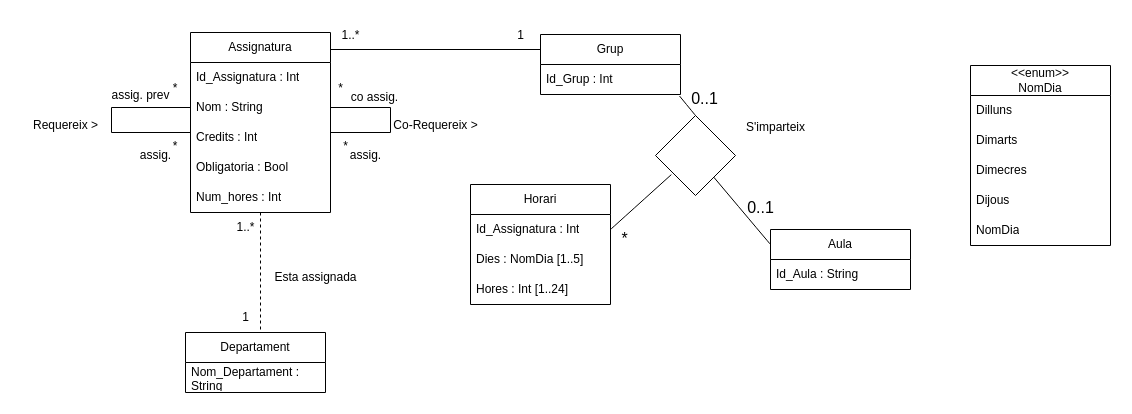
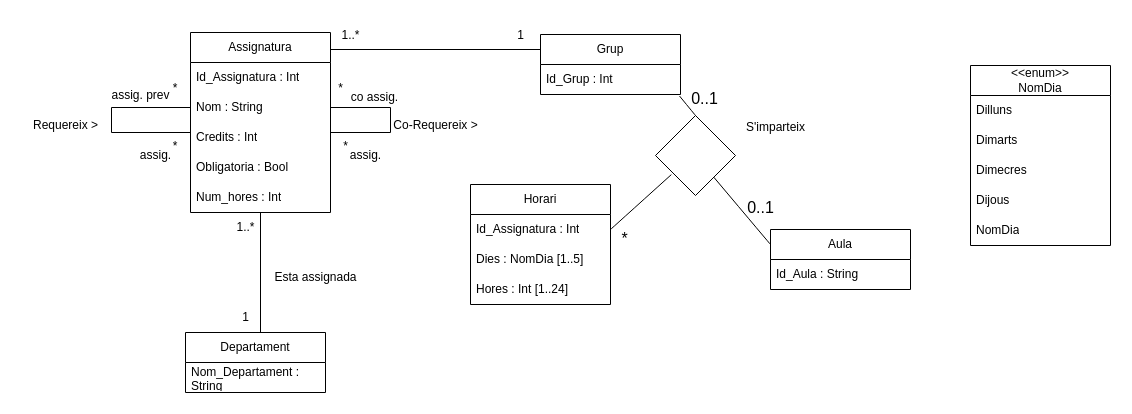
  <mxCell id="0" />
  <mxCell id="1" parent="0" />
- <mxCell id="2" style="edgeStyle=orthogonalEdgeStyle;rounded=0;orthogonalLoop=1;jettySize=auto;html=1;exitX=0.5;exitY=1;exitDx=0;exitDy=0;entryX=0.5;entryY=0;entryDx=0;entryDy=0;endArrow=none;startFill=0;dashed=1;" edge="1" parent="1" source="3" target="21"><mxGeometry relative="1" as="geometry"><Array as="points"><mxPoint x="260" y="332" /></Array></mxGeometry></mxCell>
+ <mxCell id="2" style="edgeStyle=orthogonalEdgeStyle;rounded=0;orthogonalLoop=1;jettySize=auto;html=1;exitX=0.5;exitY=1;exitDx=0;exitDy=0;entryX=0.5;entryY=0;entryDx=0;entryDy=0;endArrow=none;startFill=0;" edge="1" parent="1" source="3" target="21"><mxGeometry relative="1" as="geometry"><Array as="points"><mxPoint x="260" y="332" /></Array></mxGeometry></mxCell>
  <mxCell id="3" value="Assignatura" style="swimlane;fontStyle=0;childLayout=stackLayout;horizontal=1;startSize=30;horizontalStack=0;resizeParent=1;resizeParentMax=0;resizeLast=0;collapsible=1;marginBottom=0;whiteSpace=wrap;html=1;" vertex="1" parent="1"><mxGeometry x="190" y="32" width="140" height="180" as="geometry" /></mxCell>
  <mxCell id="4" value="Id_Assignatura : Int" style="text;strokeColor=none;fillColor=none;align=left;verticalAlign=middle;spacingLeft=4;spacingRight=4;overflow=hidden;points=[[0,0.5],[1,0.5]];portConstraint=eastwest;rotatable=0;whiteSpace=wrap;html=1;" vertex="1" parent="3"><mxGeometry y="30" width="140" height="30" as="geometry" /></mxCell>
  <mxCell id="5" value="Nom : String" style="text;strokeColor=none;fillColor=none;align=left;verticalAlign=middle;spacingLeft=4;spacingRight=4;overflow=hidden;points=[[0,0.5],[1,0.5]];portConstraint=eastwest;rotatable=0;whiteSpace=wrap;html=1;" vertex="1" parent="3"><mxGeometry y="60" width="140" height="30" as="geometry" /></mxCell>
  <mxCell id="6" style="edgeStyle=orthogonalEdgeStyle;rounded=0;orthogonalLoop=1;jettySize=auto;html=1;exitX=0;exitY=0.5;exitDx=0;exitDy=0;entryX=0;entryY=0.5;entryDx=0;entryDy=0;endArrow=none;startFill=0;" edge="1" parent="3" source="7" target="5"><mxGeometry relative="1" as="geometry"><mxPoint x="-80" y="60" as="targetPoint" /><Array as="points"><mxPoint y="100" /><mxPoint x="-79" y="100" /><mxPoint x="-79" y="75" /></Array></mxGeometry></mxCell>
  <mxCell id="7" value="Credits : Int" style="text;strokeColor=none;fillColor=none;align=left;verticalAlign=middle;spacingLeft=4;spacingRight=4;overflow=hidden;points=[[0,0.5],[1,0.5]];portConstraint=eastwest;rotatable=0;whiteSpace=wrap;html=1;" vertex="1" parent="3"><mxGeometry y="90" width="140" height="30" as="geometry" /></mxCell>
  <mxCell id="8" value="Obligatoria : Bool" style="text;strokeColor=none;fillColor=none;align=left;verticalAlign=middle;spacingLeft=4;spacingRight=4;overflow=hidden;points=[[0,0.5],[1,0.5]];portConstraint=eastwest;rotatable=0;whiteSpace=wrap;html=1;" vertex="1" parent="3"><mxGeometry y="120" width="140" height="30" as="geometry" /></mxCell>
  <mxCell id="9" value="Num_hores : Int" style="text;strokeColor=none;fillColor=none;align=left;verticalAlign=middle;spacingLeft=4;spacingRight=4;overflow=hidden;points=[[0,0.5],[1,0.5]];portConstraint=eastwest;rotatable=0;whiteSpace=wrap;html=1;" vertex="1" parent="3"><mxGeometry y="150" width="140" height="30" as="geometry" /></mxCell>
  <mxCell id="10" value="Requereix &amp;gt;" style="text;html=1;align=center;verticalAlign=middle;resizable=0;points=[];autosize=1;strokeColor=none;fillColor=none;" vertex="1" parent="1"><mxGeometry x="20" y="110" width="90" height="30" as="geometry" /></mxCell>
  <mxCell id="11" value="*" style="text;html=1;align=center;verticalAlign=middle;whiteSpace=wrap;rounded=0;" vertex="1" parent="1"><mxGeometry x="170" y="140" width="10" height="12" as="geometry" /></mxCell>
  <mxCell id="12" value="*" style="text;html=1;align=center;verticalAlign=middle;whiteSpace=wrap;rounded=0;" vertex="1" parent="1"><mxGeometry x="170" y="82" width="10" height="12" as="geometry" /></mxCell>
  <mxCell id="13" value="assig." style="text;html=1;align=center;verticalAlign=middle;resizable=0;points=[];autosize=1;strokeColor=none;fillColor=none;" vertex="1" parent="1"><mxGeometry x="130" y="140" width="50" height="30" as="geometry" /></mxCell>
  <mxCell id="14" value="assig. prev" style="text;html=1;align=center;verticalAlign=middle;resizable=0;points=[];autosize=1;strokeColor=none;fillColor=none;" vertex="1" parent="1"><mxGeometry x="100" y="80" width="80" height="30" as="geometry" /></mxCell>
  <mxCell id="15" style="edgeStyle=orthogonalEdgeStyle;rounded=0;orthogonalLoop=1;jettySize=auto;html=1;entryX=1;entryY=0.5;entryDx=0;entryDy=0;endArrow=none;startFill=0;" edge="1" parent="1" target="5"><mxGeometry relative="1" as="geometry"><mxPoint x="390" y="122" as="targetPoint" /><mxPoint x="330" y="122" as="sourcePoint" /><Array as="points"><mxPoint x="330" y="132" /><mxPoint x="390" y="132" /><mxPoint x="390" y="107" /></Array></mxGeometry></mxCell>
  <mxCell id="16" value="assig." style="text;html=1;align=center;verticalAlign=middle;resizable=0;points=[];autosize=1;strokeColor=none;fillColor=none;" vertex="1" parent="1"><mxGeometry x="340" y="140" width="50" height="30" as="geometry" /></mxCell>
  <mxCell id="17" value="*" style="text;html=1;align=center;verticalAlign=middle;resizable=0;points=[];autosize=1;strokeColor=none;fillColor=none;" vertex="1" parent="1"><mxGeometry x="330" y="131" width="30" height="30" as="geometry" /></mxCell>
  <mxCell id="18" value="Co-Requereix &amp;gt;" style="text;html=1;align=center;verticalAlign=middle;resizable=0;points=[];autosize=1;strokeColor=none;fillColor=none;" vertex="1" parent="1"><mxGeometry x="380" y="110" width="110" height="30" as="geometry" /></mxCell>
  <mxCell id="19" value="*" style="text;html=1;align=center;verticalAlign=middle;resizable=0;points=[];autosize=1;strokeColor=none;fillColor=none;" vertex="1" parent="1"><mxGeometry x="325" y="73" width="30" height="30" as="geometry" /></mxCell>
  <mxCell id="20" value="co assig." style="text;html=1;align=center;verticalAlign=middle;resizable=0;points=[];autosize=1;strokeColor=none;fillColor=none;" vertex="1" parent="1"><mxGeometry x="339" y="82" width="70" height="30" as="geometry" /></mxCell>
  <mxCell id="21" value="Departament" style="swimlane;fontStyle=0;childLayout=stackLayout;horizontal=1;startSize=30;horizontalStack=0;resizeParent=1;resizeParentMax=0;resizeLast=0;collapsible=1;marginBottom=0;whiteSpace=wrap;html=1;" vertex="1" parent="1"><mxGeometry x="185" y="332" width="140" height="60" as="geometry"><mxRectangle x="185" y="460" width="110" height="30" as="alternateBounds" /></mxGeometry></mxCell>
  <mxCell id="22" value="Nom_Departament : String" style="text;strokeColor=none;fillColor=none;align=left;verticalAlign=middle;spacingLeft=4;spacingRight=4;overflow=hidden;points=[[0,0.5],[1,0.5]];portConstraint=eastwest;rotatable=0;whiteSpace=wrap;html=1;" vertex="1" parent="21"><mxGeometry y="30" width="140" height="30" as="geometry" /></mxCell>
  <mxCell id="23" value="Esta assignada" style="text;html=1;align=center;verticalAlign=middle;resizable=0;points=[];autosize=1;strokeColor=none;fillColor=none;" vertex="1" parent="1"><mxGeometry x="260" y="262" width="110" height="30" as="geometry" /></mxCell>
  <mxCell id="24" value="1..*" style="text;html=1;align=center;verticalAlign=middle;resizable=0;points=[];autosize=1;strokeColor=none;fillColor=none;" vertex="1" parent="1"><mxGeometry x="225" y="212" width="40" height="30" as="geometry" /></mxCell>
  <mxCell id="25" value="1" style="text;html=1;align=center;verticalAlign=middle;resizable=0;points=[];autosize=1;strokeColor=none;fillColor=none;" vertex="1" parent="1"><mxGeometry x="230" y="302" width="30" height="30" as="geometry" /></mxCell>
  <mxCell id="26" value="&amp;lt;&amp;lt;enum&amp;gt;&amp;gt;&lt;div&gt;NomDia&lt;/div&gt;" style="swimlane;fontStyle=0;childLayout=stackLayout;horizontal=1;startSize=30;horizontalStack=0;resizeParent=1;resizeParentMax=0;resizeLast=0;collapsible=1;marginBottom=0;whiteSpace=wrap;html=1;" vertex="1" parent="1"><mxGeometry x="970" y="65" width="140" height="180" as="geometry" /></mxCell>
  <mxCell id="27" value="Dilluns" style="text;strokeColor=none;fillColor=none;align=left;verticalAlign=middle;spacingLeft=4;spacingRight=4;overflow=hidden;points=[[0,0.5],[1,0.5]];portConstraint=eastwest;rotatable=0;whiteSpace=wrap;html=1;" vertex="1" parent="26"><mxGeometry y="30" width="140" height="30" as="geometry" /></mxCell>
  <mxCell id="28" value="Dimarts" style="text;strokeColor=none;fillColor=none;align=left;verticalAlign=middle;spacingLeft=4;spacingRight=4;overflow=hidden;points=[[0,0.5],[1,0.5]];portConstraint=eastwest;rotatable=0;whiteSpace=wrap;html=1;" vertex="1" parent="26"><mxGeometry y="60" width="140" height="30" as="geometry" /></mxCell>
  <mxCell id="29" value="Dimecres" style="text;strokeColor=none;fillColor=none;align=left;verticalAlign=middle;spacingLeft=4;spacingRight=4;overflow=hidden;points=[[0,0.5],[1,0.5]];portConstraint=eastwest;rotatable=0;whiteSpace=wrap;html=1;" vertex="1" parent="26"><mxGeometry y="90" width="140" height="30" as="geometry" /></mxCell>
  <mxCell id="30" value="Dijous" style="text;strokeColor=none;fillColor=none;align=left;verticalAlign=middle;spacingLeft=4;spacingRight=4;overflow=hidden;points=[[0,0.5],[1,0.5]];portConstraint=eastwest;rotatable=0;whiteSpace=wrap;html=1;" vertex="1" parent="26"><mxGeometry y="120" width="140" height="30" as="geometry" /></mxCell>
  <mxCell id="31" value="NomDia" style="text;strokeColor=none;fillColor=none;align=left;verticalAlign=middle;spacingLeft=4;spacingRight=4;overflow=hidden;points=[[0,0.5],[1,0.5]];portConstraint=eastwest;rotatable=0;whiteSpace=wrap;html=1;" vertex="1" parent="26"><mxGeometry y="150" width="140" height="30" as="geometry" /></mxCell>
  <mxCell id="32" value="Grup" style="swimlane;fontStyle=0;childLayout=stackLayout;horizontal=1;startSize=30;horizontalStack=0;resizeParent=1;resizeParentMax=0;resizeLast=0;collapsible=1;marginBottom=0;whiteSpace=wrap;html=1;" vertex="1" parent="1"><mxGeometry x="540" y="34" width="140" height="60" as="geometry" /></mxCell>
  <mxCell id="33" value="Id_Grup : Int" style="text;strokeColor=none;fillColor=none;align=left;verticalAlign=middle;spacingLeft=4;spacingRight=4;overflow=hidden;points=[[0,0.5],[1,0.5]];portConstraint=eastwest;rotatable=0;whiteSpace=wrap;html=1;" vertex="1" parent="32"><mxGeometry y="30" width="140" height="30" as="geometry" /></mxCell>
  <mxCell id="34" style="edgeStyle=none;curved=1;rounded=0;orthogonalLoop=1;jettySize=auto;html=1;exitX=0;exitY=0.25;exitDx=0;exitDy=0;fontSize=12;startSize=8;endSize=8;endArrow=none;startFill=0;" edge="1" parent="1" source="35" target="45"><mxGeometry relative="1" as="geometry" /></mxCell>
  <mxCell id="35" value="Aula" style="swimlane;fontStyle=0;childLayout=stackLayout;horizontal=1;startSize=30;horizontalStack=0;resizeParent=1;resizeParentMax=0;resizeLast=0;collapsible=1;marginBottom=0;whiteSpace=wrap;html=1;" vertex="1" parent="1"><mxGeometry x="770" y="229" width="140" height="60" as="geometry" /></mxCell>
  <mxCell id="36" value="Id_Aula : String" style="text;strokeColor=none;fillColor=none;align=left;verticalAlign=middle;spacingLeft=4;spacingRight=4;overflow=hidden;points=[[0,0.5],[1,0.5]];portConstraint=eastwest;rotatable=0;whiteSpace=wrap;html=1;" vertex="1" parent="35"><mxGeometry y="30" width="140" height="30" as="geometry" /></mxCell>
  <mxCell id="37" value="Horari" style="swimlane;fontStyle=0;childLayout=stackLayout;horizontal=1;startSize=30;horizontalStack=0;resizeParent=1;resizeParentMax=0;resizeLast=0;collapsible=1;marginBottom=0;whiteSpace=wrap;html=1;" vertex="1" parent="1"><mxGeometry x="470" y="184" width="140" height="120" as="geometry" /></mxCell>
  <mxCell id="38" value="Id_Assignatura : Int" style="text;strokeColor=none;fillColor=none;align=left;verticalAlign=middle;spacingLeft=4;spacingRight=4;overflow=hidden;points=[[0,0.5],[1,0.5]];portConstraint=eastwest;rotatable=0;whiteSpace=wrap;html=1;" vertex="1" parent="37"><mxGeometry y="30" width="140" height="30" as="geometry" /></mxCell>
  <mxCell id="39" value="Dies : NomDia [1..5]" style="text;strokeColor=none;fillColor=none;align=left;verticalAlign=middle;spacingLeft=4;spacingRight=4;overflow=hidden;points=[[0,0.5],[1,0.5]];portConstraint=eastwest;rotatable=0;whiteSpace=wrap;html=1;" vertex="1" parent="37"><mxGeometry y="60" width="140" height="30" as="geometry" /></mxCell>
  <mxCell id="40" value="Hores : Int [1..24]" style="text;strokeColor=none;fillColor=none;align=left;verticalAlign=middle;spacingLeft=4;spacingRight=4;overflow=hidden;points=[[0,0.5],[1,0.5]];portConstraint=eastwest;rotatable=0;whiteSpace=wrap;html=1;" vertex="1" parent="37"><mxGeometry y="90" width="140" height="30" as="geometry" /></mxCell>
  <mxCell id="41" value="S'imparteix" style="text;html=1;align=center;verticalAlign=middle;resizable=0;points=[];autosize=1;strokeColor=none;fillColor=none;" vertex="1" parent="1"><mxGeometry x="735" y="112" width="80" height="30" as="geometry" /></mxCell>
  <mxCell id="42" style="edgeStyle=orthogonalEdgeStyle;rounded=0;orthogonalLoop=1;jettySize=auto;html=1;exitX=0;exitY=0.25;exitDx=0;exitDy=0;endArrow=none;startFill=0;" edge="1" parent="1" source="32"><mxGeometry relative="1" as="geometry"><mxPoint x="330" y="42" as="targetPoint" /><Array as="points"><mxPoint x="330" y="49" /></Array></mxGeometry></mxCell>
  <mxCell id="43" value="1" style="text;html=1;align=center;verticalAlign=middle;resizable=0;points=[];autosize=1;strokeColor=none;fillColor=none;" vertex="1" parent="1"><mxGeometry x="505" y="20" width="30" height="30" as="geometry" /></mxCell>
  <mxCell id="44" value="1..*" style="text;html=1;align=center;verticalAlign=middle;resizable=0;points=[];autosize=1;strokeColor=none;fillColor=none;" vertex="1" parent="1"><mxGeometry x="330" y="20" width="40" height="30" as="geometry" /></mxCell>
  <mxCell id="45" value="" style="rhombus;whiteSpace=wrap;html=1;" vertex="1" parent="1"><mxGeometry x="655" y="115" width="80" height="80" as="geometry" /></mxCell>
  <mxCell id="46" style="edgeStyle=none;curved=1;rounded=0;orthogonalLoop=1;jettySize=auto;html=1;exitX=1;exitY=0.5;exitDx=0;exitDy=0;entryX=0.198;entryY=0.739;entryDx=0;entryDy=0;entryPerimeter=0;fontSize=12;startSize=8;endSize=8;endArrow=none;startFill=0;" edge="1" parent="1" target="45"><mxGeometry relative="1" as="geometry"><mxPoint x="610" y="229" as="sourcePoint" /></mxGeometry></mxCell>
  <mxCell id="47" style="edgeStyle=none;curved=1;rounded=0;orthogonalLoop=1;jettySize=auto;html=1;exitX=0.5;exitY=0;exitDx=0;exitDy=0;entryX=0.993;entryY=1.05;entryDx=0;entryDy=0;entryPerimeter=0;fontSize=12;startSize=8;endSize=8;endArrow=none;startFill=0;" edge="1" parent="1" source="45" target="33"><mxGeometry relative="1" as="geometry" /></mxCell>
  <mxCell id="48" value="0..1" style="text;html=1;align=center;verticalAlign=middle;resizable=0;points=[];autosize=1;strokeColor=none;fillColor=none;fontSize=16;" vertex="1" parent="1"><mxGeometry x="679" y="83" width="50" height="30" as="geometry" /></mxCell>
  <mxCell id="49" value="0..1" style="text;html=1;align=center;verticalAlign=middle;resizable=0;points=[];autosize=1;strokeColor=none;fillColor=none;fontSize=16;" vertex="1" parent="1"><mxGeometry x="735" y="192" width="50" height="30" as="geometry" /></mxCell>
  <mxCell id="50" value="*" style="text;html=1;align=center;verticalAlign=middle;resizable=0;points=[];autosize=1;strokeColor=none;fillColor=none;fontSize=16;" vertex="1" parent="1"><mxGeometry x="609" y="223" width="30" height="30" as="geometry" /></mxCell>
